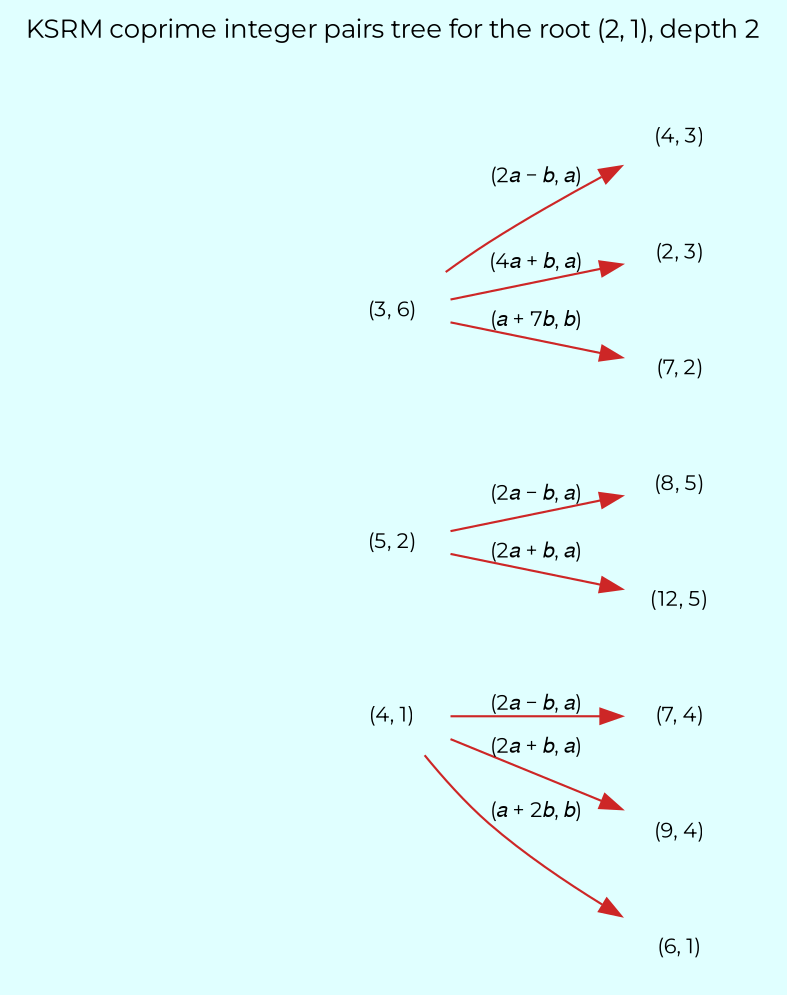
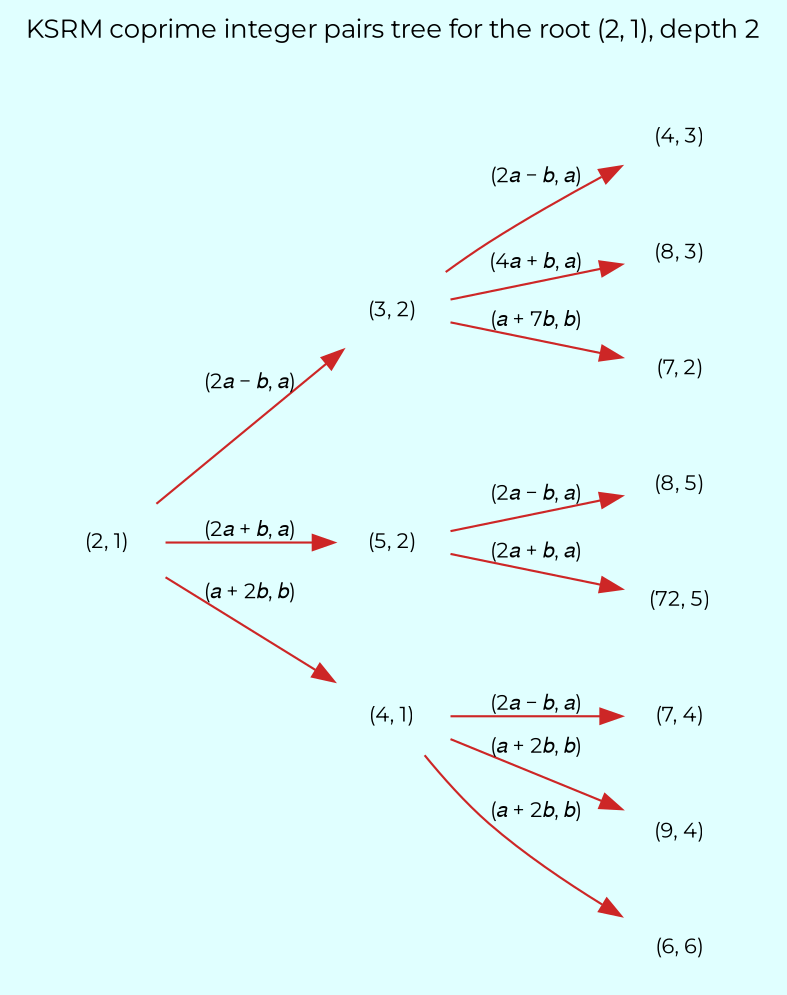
  digraph {
    bgcolor=lightcyan
    fontname=Montserrat
    fontsize=12
    label="KSRM coprime integer pairs tree for the root (2, 1), depth 2"
    labelloc=t
    rankdir=LR
    node [fontname=Montserrat fontsize=10 shape=plaintext]
    edge [color=firebrick3 fontname=Montserrat fontsize=10 style=dashedsolid]
-   "(3, 2)" [label="(3, 6)"]
+   "(2, 1)"
+   "(3, 2)"
    "(5, 2)"
    "(4, 1)"
    "(4, 3)"
-   "(8, 3)" [label="(2, 3)"]
+   "(8, 3)"
    "(7, 2)"
    "(8, 5)"
-   "(12, 5)"
+   "(12, 5)" [label="(72, 5)"]
    "(7, 4)"
    "(9, 4)"
-   "(6, 1)"
+   "(6, 1)" [label="(6, 6)"]
+   "(2, 1)" -> "(3, 2)" [label="(2𝑎 − 𝑏, 𝑎)"]
+   "(2, 1)" -> "(5, 2)" [label="(2𝑎 + 𝑏, 𝑎)"]
+   "(2, 1)" -> "(4, 1)" [label="(𝑎 + 2𝑏, 𝑏)"]
    "(3, 2)" -> "(4, 3)" [label="(2𝑎 − 𝑏, 𝑎)"]
    "(3, 2)" -> "(8, 3)" [label="(4𝑎 + 𝑏, 𝑎)"]
    "(3, 2)" -> "(7, 2)" [label="(𝑎 + 7𝑏, 𝑏)"]
    "(5, 2)" -> "(8, 5)" [label="(2𝑎 − 𝑏, 𝑎)"]
    "(5, 2)" -> "(12, 5)" [label="(2𝑎 + 𝑏, 𝑎)"]
    "(4, 1)" -> "(7, 4)" [label="(2𝑎 − 𝑏, 𝑎)"]
-   "(4, 1)" -> "(9, 4)" [label="(2𝑎 + 𝑏, 𝑎)"]
+   "(4, 1)" -> "(9, 4)" [label="(𝑎 + 2𝑏, 𝑏)"]
    "(4, 1)" -> "(6, 1)" [label="(𝑎 + 2𝑏, 𝑏)"]
  }
